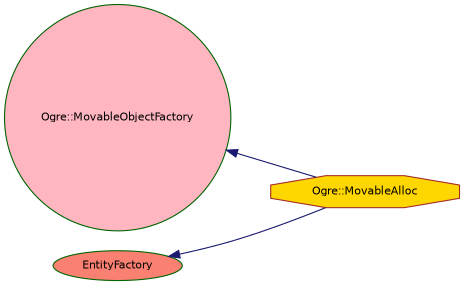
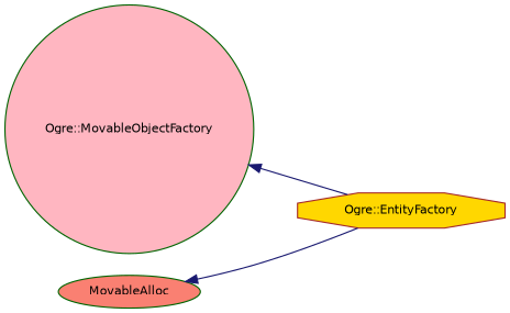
  digraph {
    rankdir=LR
    node [color=darkgreen fontname=Helvetica fontsize=10 style=filled]
    edge [color=midnightblue dir=back fontname=Helvetica fontsize=10 labelfontname=Helvetica labelfontsize=10 style=solid]
-   n1 [color=brown fillcolor=gold fontcolor=black height=0.2 label="Ogre::MovableAlloc" shape=octagon width=0.4]
+   n1 [color=brown fillcolor=gold fontcolor=black height=0.2 label="Ogre::EntityFactory" shape=octagon width=0.4]
    n2 [fillcolor=lightpink height=0.2 label="Ogre::MovableObjectFactory" shape=circle width=0.4]
-   n3 [fillcolor=salmon height=0.2 label=EntityFactory shape=ellipse width=0.4]
+   n3 [fillcolor=salmon height=0.2 label=MovableAlloc shape=ellipse width=0.4]
    n2 -> n1
    n3 -> n1
  }
